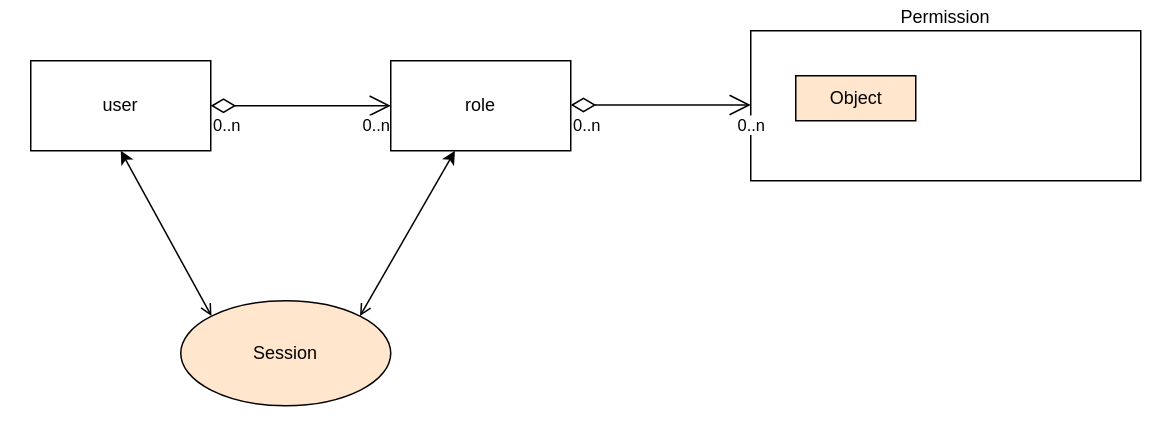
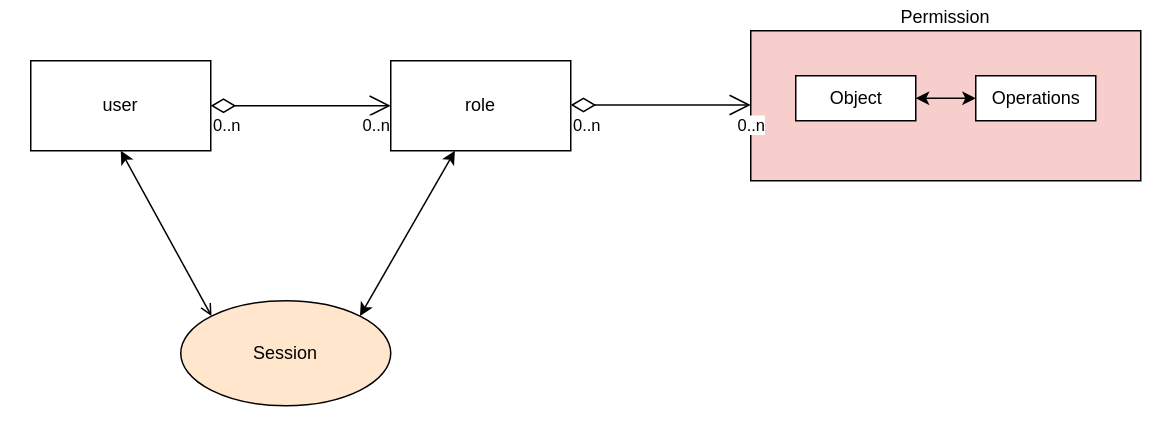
  <mxCell id="0" />
  <mxCell id="1" parent="0" />
  <mxCell id="2" style="rounded=0;orthogonalLoop=1;jettySize=auto;html=1;fontColor=#000000;startArrow=classic;startFill=1;exitX=0.5;exitY=1;exitDx=0;exitDy=0;entryX=0;entryY=0;entryDx=0;entryDy=0;endArrow=open;" edge="1" parent="1" source="3" target="16"><mxGeometry relative="1" as="geometry"><mxPoint x="160" y="203" as="targetPoint" /></mxGeometry></mxCell>
  <mxCell id="3" value="user" style="rounded=0;whiteSpace=wrap;html=1;" vertex="1" parent="1"><mxGeometry x="20" y="40" width="120" height="60" as="geometry" /></mxCell>
- <mxCell id="4" style="edgeStyle=none;rounded=0;orthogonalLoop=1;jettySize=auto;html=1;entryX=1;entryY=0;entryDx=0;entryDy=0;fontColor=#000000;startArrow=classic;startFill=1;endArrow=open;" edge="1" parent="1" source="5" target="16"><mxGeometry relative="1" as="geometry" /></mxCell>
+ <mxCell id="4" style="edgeStyle=none;rounded=0;orthogonalLoop=1;jettySize=auto;html=1;entryX=1;entryY=0;entryDx=0;entryDy=0;fontColor=#000000;startArrow=classic;startFill=1;" edge="1" parent="1" source="5" target="16"><mxGeometry relative="1" as="geometry" /></mxCell>
  <mxCell id="5" value="role" style="rounded=0;whiteSpace=wrap;html=1;" vertex="1" parent="1"><mxGeometry x="260" y="40" width="120" height="60" as="geometry" /></mxCell>
- <mxCell id="6" value="Permission" style="rounded=0;whiteSpace=wrap;html=1;labelPosition=center;verticalLabelPosition=top;align=center;verticalAlign=bottom;labelBorderColor=none;" vertex="1" parent="1"><mxGeometry x="500" y="20" width="260" height="100" as="geometry" /></mxCell>
- <mxCell id="8" value="Object" style="html=1;fontColor=#000000;fillColor=#ffe6cc;" vertex="1" parent="1"><mxGeometry x="530" y="50" width="80" height="30" as="geometry" /></mxCell>
+ <mxCell id="6" value="Permission" style="rounded=0;whiteSpace=wrap;html=1;labelPosition=center;verticalLabelPosition=top;align=center;verticalAlign=bottom;labelBorderColor=none;fillColor=#f8cecc;" vertex="1" parent="1"><mxGeometry x="500" y="20" width="260" height="100" as="geometry" /></mxCell>
+ <mxCell id="7" value="" style="edgeStyle=orthogonalEdgeStyle;rounded=0;orthogonalLoop=1;jettySize=auto;html=1;fontColor=#000000;startArrow=classic;startFill=1;" edge="1" parent="1" source="8" target="9"><mxGeometry relative="1" as="geometry" /></mxCell>
+ <mxCell id="8" value="Object" style="html=1;fontColor=#000000;" vertex="1" parent="1"><mxGeometry x="530" y="50" width="80" height="30" as="geometry" /></mxCell>
+ <mxCell id="9" value="Operations" style="html=1;fontColor=#000000;" vertex="1" parent="1"><mxGeometry x="650" y="50" width="80" height="30" as="geometry" /></mxCell>
  <mxCell id="10" value="" style="endArrow=open;html=1;endSize=12;startArrow=diamondThin;startSize=14;startFill=0;edgeStyle=orthogonalEdgeStyle;fontColor=#000000;" edge="1" parent="1"><mxGeometry relative="1" as="geometry"><mxPoint x="140" y="70" as="sourcePoint" /><mxPoint x="260" y="70" as="targetPoint" /></mxGeometry></mxCell>
  <mxCell id="11" value="0..n" style="edgeLabel;resizable=0;html=1;align=left;verticalAlign=top;" connectable="0" vertex="1" parent="10"><mxGeometry x="-1" relative="1" as="geometry" /></mxCell>
  <mxCell id="12" value="&lt;span style=&quot;text-align: left&quot;&gt;0..n&lt;/span&gt;" style="edgeLabel;resizable=0;html=1;align=right;verticalAlign=top;" connectable="0" vertex="1" parent="10"><mxGeometry x="1" relative="1" as="geometry"><mxPoint as="offset" /></mxGeometry></mxCell>
  <mxCell id="13" value="" style="endArrow=open;html=1;endSize=12;startArrow=diamondThin;startSize=14;startFill=0;edgeStyle=orthogonalEdgeStyle;fontColor=#000000;" edge="1" parent="1"><mxGeometry relative="1" as="geometry"><mxPoint x="380" y="69.5" as="sourcePoint" /><mxPoint x="500" y="69.5" as="targetPoint" /></mxGeometry></mxCell>
  <mxCell id="14" value="0..n" style="edgeLabel;resizable=0;html=1;align=left;verticalAlign=top;" connectable="0" vertex="1" parent="13"><mxGeometry x="-1" relative="1" as="geometry" /></mxCell>
  <mxCell id="15" value="&lt;span style=&quot;text-align: left&quot;&gt;0..n&lt;/span&gt;" style="edgeLabel;resizable=0;html=1;align=right;verticalAlign=top;" connectable="0" vertex="1" parent="13"><mxGeometry x="1" relative="1" as="geometry"><mxPoint x="10" as="offset" /></mxGeometry></mxCell>
  <mxCell id="16" value="Session" style="ellipse;whiteSpace=wrap;html=1;fontColor=#000000;fillColor=#ffe6cc;" vertex="1" parent="1"><mxGeometry x="120" y="200" width="140" height="70" as="geometry" /></mxCell>
